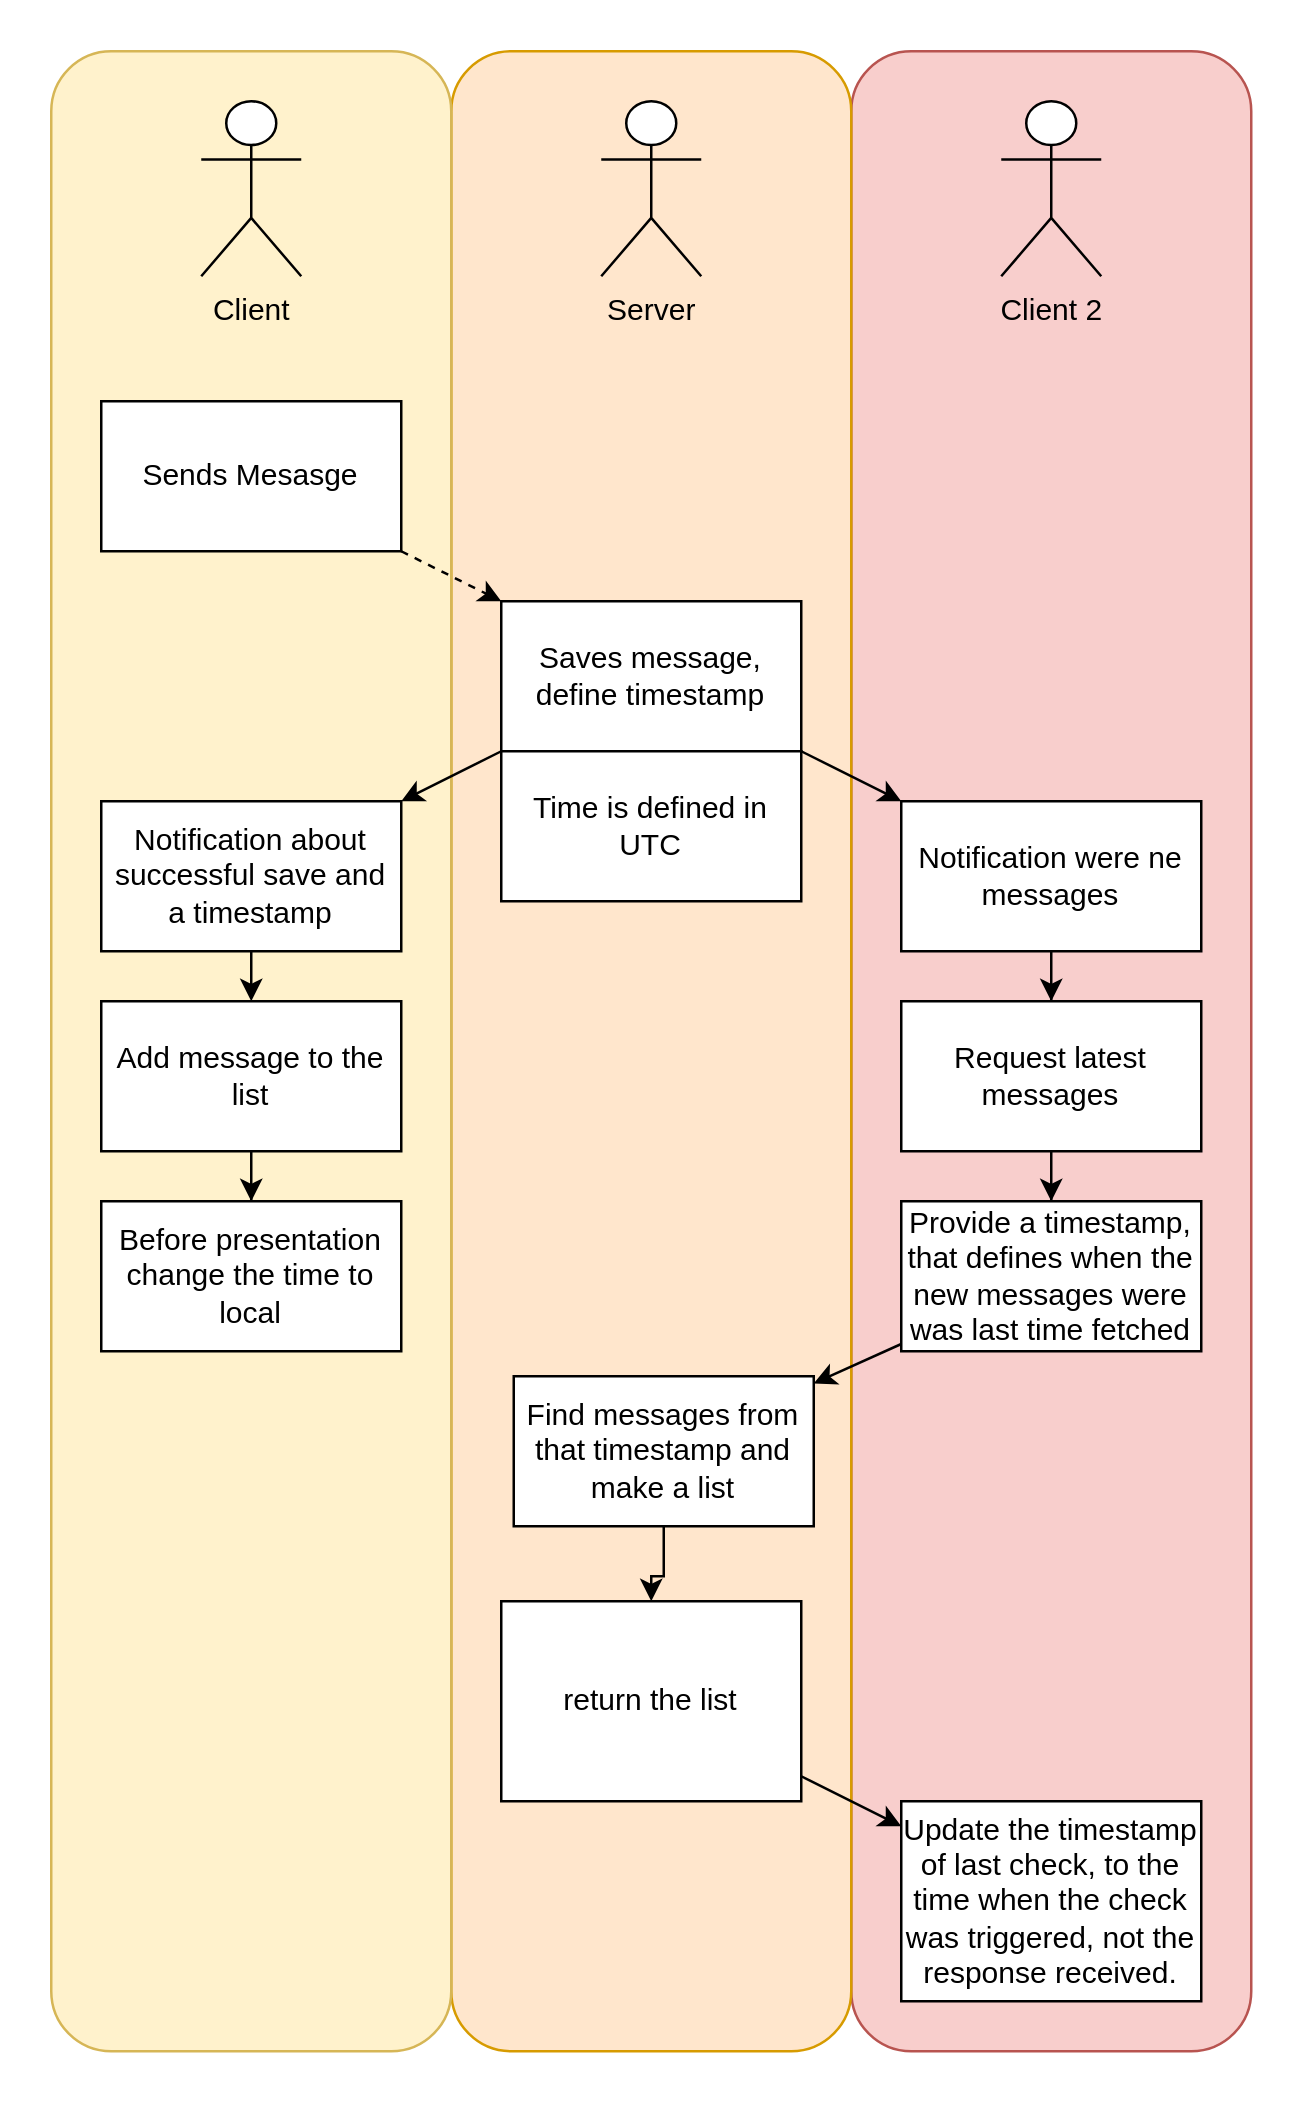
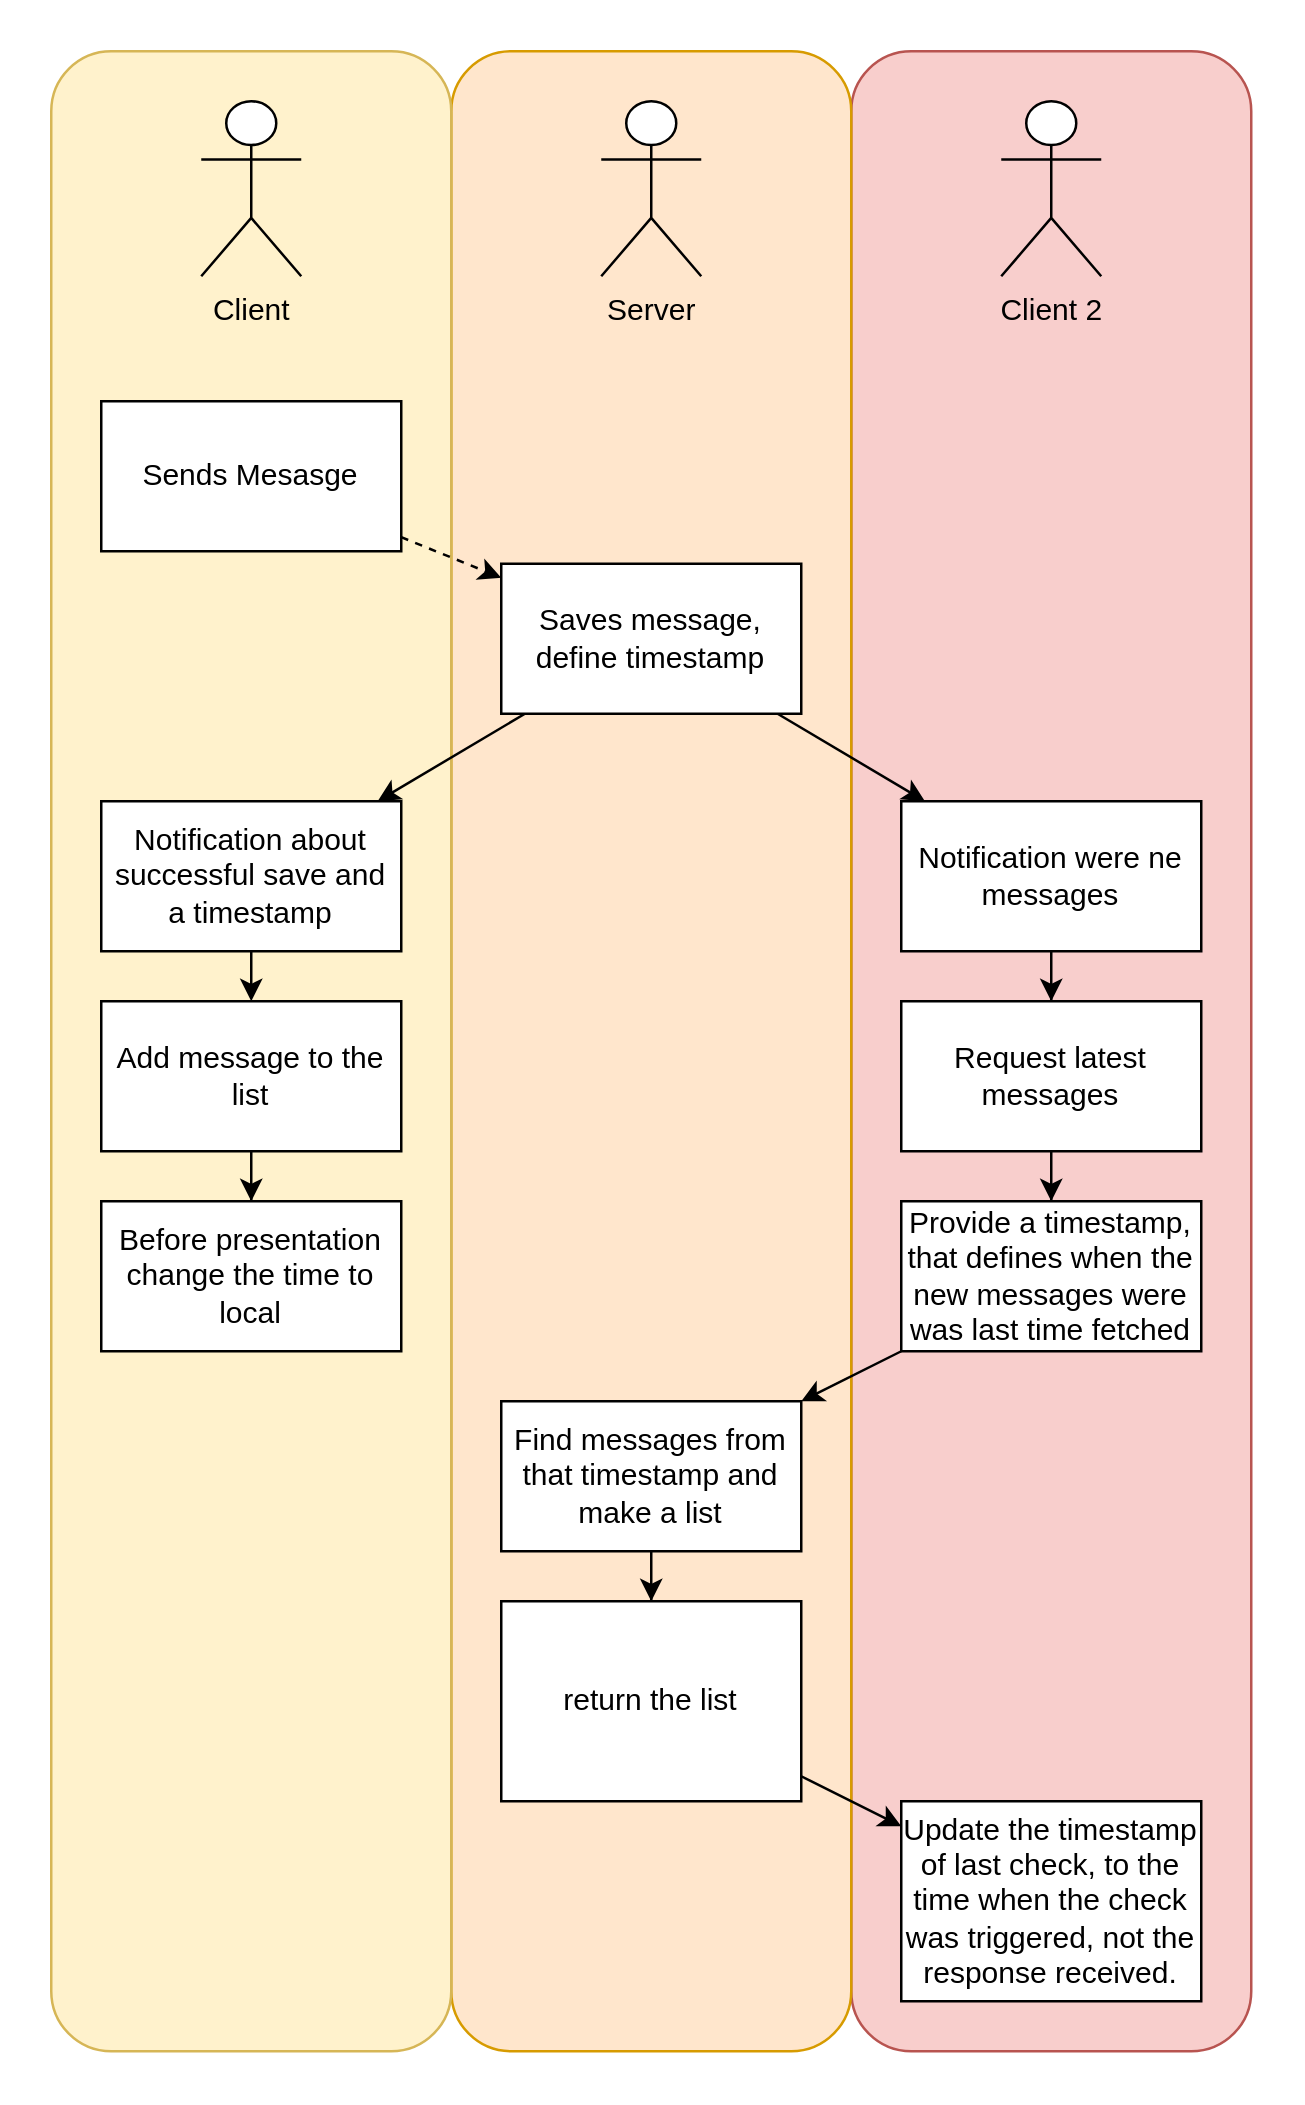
  <mxCell id="0" />
  <mxCell id="1" parent="0" />
  <mxCell id="2" value="" style="rounded=1;whiteSpace=wrap;html=1;fillColor=#f8cecc;strokeColor=#b85450;" vertex="1" parent="1"><mxGeometry x="340" y="20" width="160" height="800" as="geometry" /></mxCell>
  <mxCell id="3" value="" style="rounded=1;whiteSpace=wrap;html=1;fillColor=#ffe6cc;strokeColor=#d79b00;" vertex="1" parent="1"><mxGeometry x="180" y="20" width="160" height="800" as="geometry" /></mxCell>
  <mxCell id="4" value="" style="rounded=1;whiteSpace=wrap;html=1;fillColor=#fff2cc;strokeColor=#d6b656;" vertex="1" parent="1"><mxGeometry x="20" y="20" width="160" height="800" as="geometry" /></mxCell>
  <mxCell id="5" value="Client" style="shape=umlActor;verticalLabelPosition=bottom;verticalAlign=top;html=1;outlineConnect=0;" vertex="1" parent="1"><mxGeometry x="80" y="40" width="40" height="70" as="geometry" /></mxCell>
  <mxCell id="6" value="Server" style="shape=umlActor;verticalLabelPosition=bottom;verticalAlign=top;html=1;outlineConnect=0;" vertex="1" parent="1"><mxGeometry x="240" y="40" width="40" height="70" as="geometry" /></mxCell>
  <mxCell id="7" value="Client 2" style="shape=umlActor;verticalLabelPosition=bottom;verticalAlign=top;html=1;outlineConnect=0;" vertex="1" parent="1"><mxGeometry x="400" y="40" width="40" height="70" as="geometry" /></mxCell>
  <mxCell id="8" style="rounded=0;orthogonalLoop=1;jettySize=auto;html=1;dashed=1;" edge="1" parent="1" source="9" target="12"><mxGeometry relative="1" as="geometry" /></mxCell>
  <mxCell id="9" value="Sends Mesasge" style="rounded=0;whiteSpace=wrap;html=1;" vertex="1" parent="1"><mxGeometry x="40" y="160" width="120" height="60" as="geometry" /></mxCell>
  <mxCell id="10" style="rounded=0;orthogonalLoop=1;jettySize=auto;html=1;" edge="1" parent="1" source="12" target="16"><mxGeometry relative="1" as="geometry" /></mxCell>
  <mxCell id="11" style="rounded=0;orthogonalLoop=1;jettySize=auto;html=1;" edge="1" parent="1" source="12" target="14"><mxGeometry relative="1" as="geometry" /></mxCell>
- <mxCell id="12" value="Saves message, define timestamp" style="rounded=0;whiteSpace=wrap;html=1;" vertex="1" parent="1"><mxGeometry x="200" y="240" width="120" height="60" as="geometry" /></mxCell>
+ <mxCell id="12" value="Saves message, define timestamp" style="rounded=0;whiteSpace=wrap;html=1;" vertex="1" parent="1"><mxGeometry x="200" y="225" width="120" height="60" as="geometry" /></mxCell>
  <mxCell id="13" style="edgeStyle=orthogonalEdgeStyle;rounded=0;orthogonalLoop=1;jettySize=auto;html=1;" edge="1" parent="1" source="14" target="20"><mxGeometry relative="1" as="geometry" /></mxCell>
  <mxCell id="14" value="Notification were ne messages" style="rounded=0;whiteSpace=wrap;html=1;" vertex="1" parent="1"><mxGeometry x="360" y="320" width="120" height="60" as="geometry" /></mxCell>
  <mxCell id="15" style="rounded=0;orthogonalLoop=1;jettySize=auto;html=1;" edge="1" parent="1" source="16" target="18"><mxGeometry relative="1" as="geometry" /></mxCell>
  <mxCell id="16" value="Notification about successful save and a timestamp" style="rounded=0;whiteSpace=wrap;html=1;" vertex="1" parent="1"><mxGeometry x="40" y="320" width="120" height="60" as="geometry" /></mxCell>
  <mxCell id="17" style="edgeStyle=orthogonalEdgeStyle;rounded=0;orthogonalLoop=1;jettySize=auto;html=1;" edge="1" parent="1" source="18" target="29"><mxGeometry relative="1" as="geometry" /></mxCell>
  <mxCell id="18" value="Add message to the list" style="rounded=0;whiteSpace=wrap;html=1;" vertex="1" parent="1"><mxGeometry x="40" y="400" width="120" height="60" as="geometry" /></mxCell>
  <mxCell id="19" style="edgeStyle=orthogonalEdgeStyle;rounded=0;orthogonalLoop=1;jettySize=auto;html=1;" edge="1" parent="1" source="20" target="22"><mxGeometry relative="1" as="geometry" /></mxCell>
  <mxCell id="20" value="Request latest messages" style="rounded=0;whiteSpace=wrap;html=1;" vertex="1" parent="1"><mxGeometry x="360" y="400" width="120" height="60" as="geometry" /></mxCell>
  <mxCell id="21" style="rounded=0;orthogonalLoop=1;jettySize=auto;html=1;" edge="1" parent="1" source="22" target="24"><mxGeometry relative="1" as="geometry" /></mxCell>
  <mxCell id="22" value="Provide a timestamp, that defines when the new messages were was last time fetched" style="rounded=0;whiteSpace=wrap;html=1;" vertex="1" parent="1"><mxGeometry x="360" y="480" width="120" height="60" as="geometry" /></mxCell>
  <mxCell id="23" style="edgeStyle=orthogonalEdgeStyle;rounded=0;orthogonalLoop=1;jettySize=auto;html=1;" edge="1" parent="1" source="24" target="26"><mxGeometry relative="1" as="geometry" /></mxCell>
- <mxCell id="24" value="Find messages from that timestamp and make a list" style="rounded=0;whiteSpace=wrap;html=1;" vertex="1" parent="1"><mxGeometry x="205" y="550" width="120" height="60" as="geometry" /></mxCell>
+ <mxCell id="24" value="Find messages from that timestamp and make a list" style="rounded=0;whiteSpace=wrap;html=1;" vertex="1" parent="1"><mxGeometry x="200" y="560" width="120" height="60" as="geometry" /></mxCell>
  <mxCell id="25" style="rounded=0;orthogonalLoop=1;jettySize=auto;html=1;" edge="1" parent="1" source="26" target="27"><mxGeometry relative="1" as="geometry" /></mxCell>
  <mxCell id="26" value="return the list" style="rounded=0;whiteSpace=wrap;html=1;" vertex="1" parent="1"><mxGeometry x="200" y="640" width="120" height="80" as="geometry" /></mxCell>
  <mxCell id="27" value="Update the timestamp of last check, to the time when the check was triggered, not the response received." style="rounded=0;whiteSpace=wrap;html=1;" vertex="1" parent="1"><mxGeometry x="360" y="720" width="120" height="80" as="geometry" /></mxCell>
- <mxCell id="28" value="Time is defined in UTC" style="rounded=0;whiteSpace=wrap;html=1;" vertex="1" parent="1"><mxGeometry x="200" y="300" width="120" height="60" as="geometry" /></mxCell>
  <mxCell id="29" value="Before presentation change the time to local" style="rounded=0;whiteSpace=wrap;html=1;" vertex="1" parent="1"><mxGeometry x="40" y="480" width="120" height="60" as="geometry" /></mxCell>
